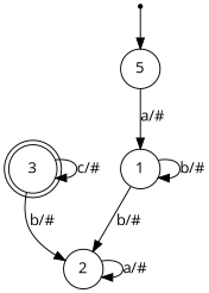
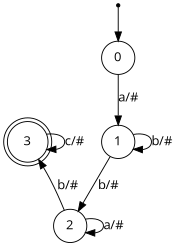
  digraph {
    fontname="Open Sans"
    node [fontname="Open Sans" shape=circle]
    edge [fontname="Open Sans"]
    3 [shape=doublecircle]
    qi [shape=point]
-   0 [label=5]
+   0
    1
    2
    3 -> 3 [label="c/#"]
    qi -> 0
    0 -> 1 [label="a/#"]
    1 -> 1 [label="b/#"]
    1 -> 2 [label="b/#"]
-   3 -> 2 [label="b/#"]
+   2 -> 3 [label="b/#"]
    2 -> 2 [label="a/#"]
  }
